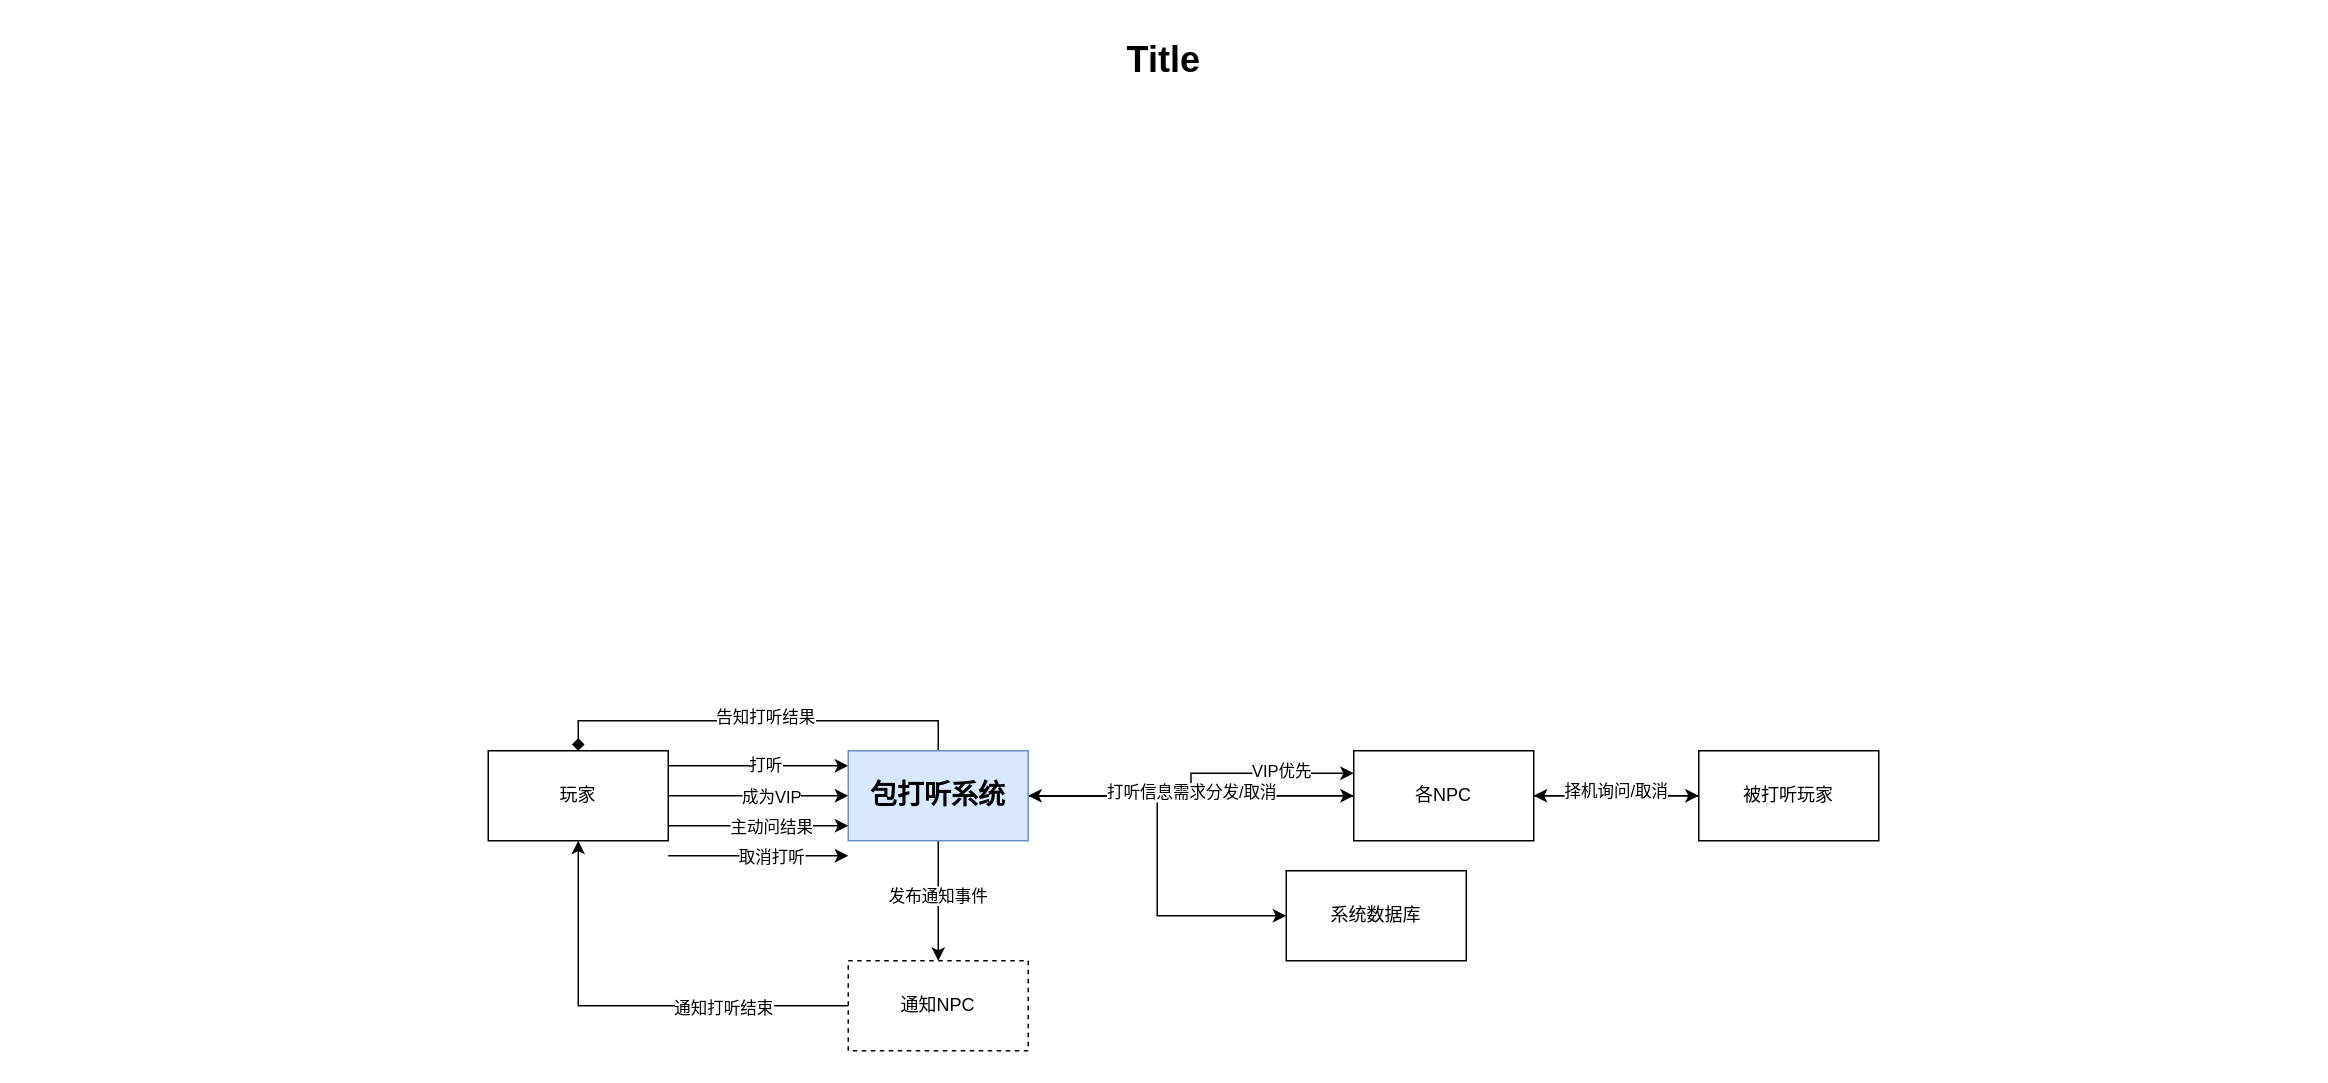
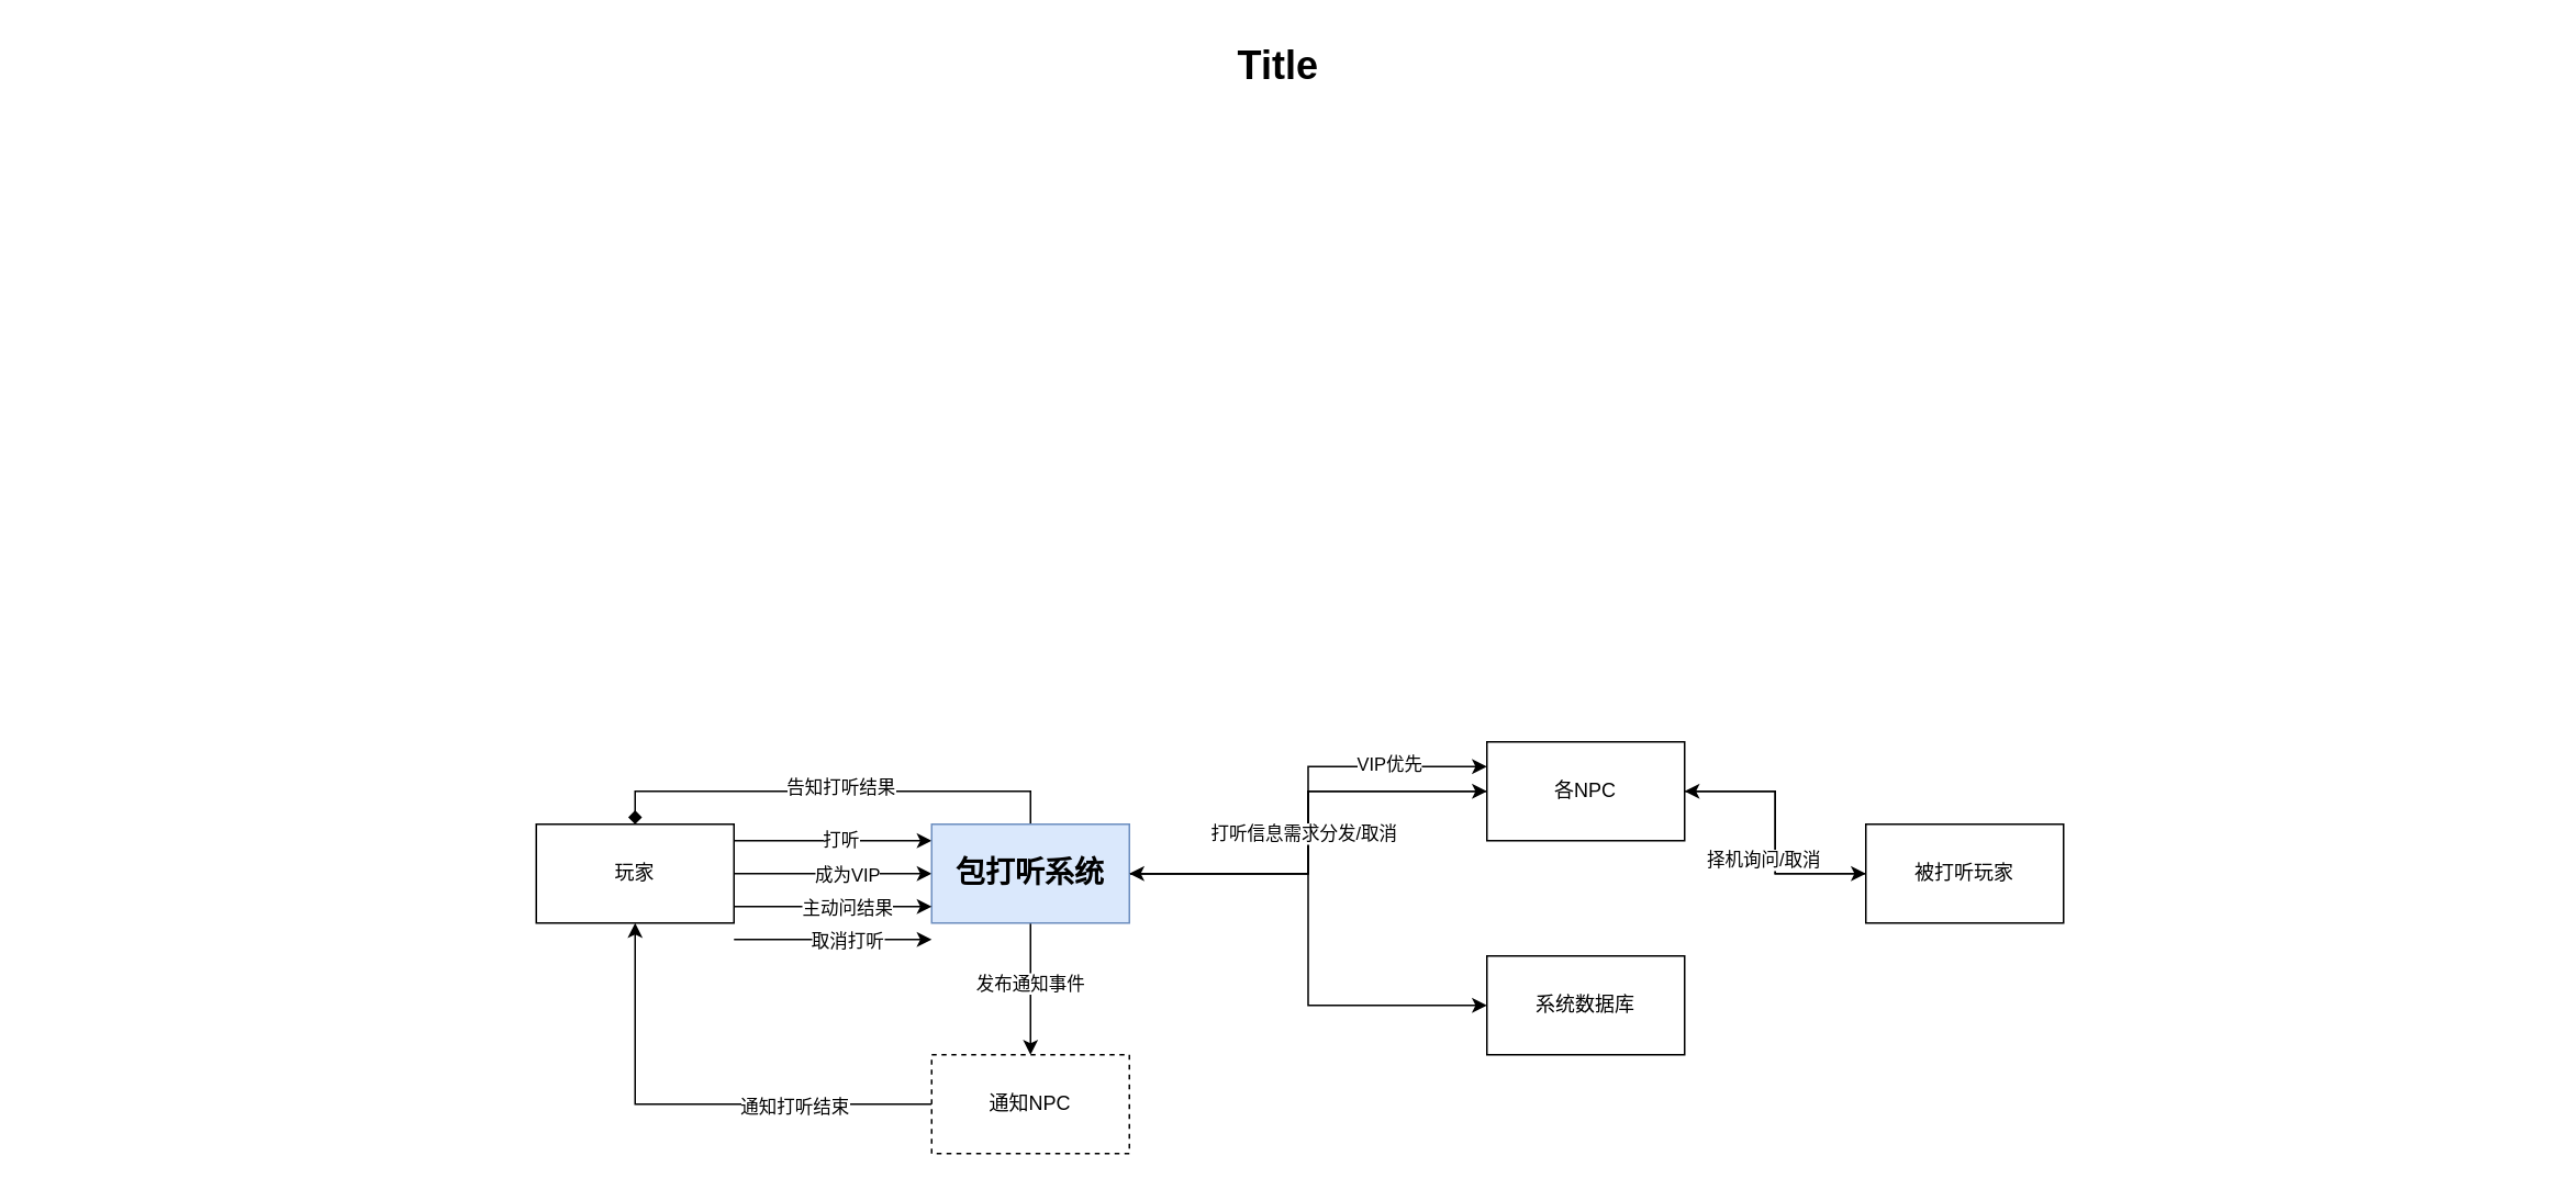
  <mxCell id="0" style=";html=1;" />
  <mxCell id="1" style=";html=1;" parent="0" />
  <mxCell id="2" value="Title" style="text;strokeColor=none;fillColor=none;html=1;fontSize=24;fontStyle=1;verticalAlign=middle;align=center;" parent="1" vertex="1"><mxGeometry x="20" y="20" width="1510" height="40" as="geometry" /></mxCell>
  <mxCell id="3" value="" style="edgeStyle=orthogonalEdgeStyle;rounded=0;orthogonalLoop=1;jettySize=auto;html=1;" edge="1" parent="1"><mxGeometry relative="1" as="geometry"><mxPoint x="445" y="510" as="sourcePoint" /><mxPoint x="565" y="510" as="targetPoint" /></mxGeometry></mxCell>
  <mxCell id="4" value="打听" style="edgeLabel;html=1;align=center;verticalAlign=middle;resizable=0;points=[];" vertex="1" connectable="0" parent="3"><mxGeometry x="0.067" y="1" relative="1" as="geometry"><mxPoint as="offset" /></mxGeometry></mxCell>
  <mxCell id="5" style="edgeStyle=orthogonalEdgeStyle;rounded=0;orthogonalLoop=1;jettySize=auto;html=1;" edge="1" parent="1"><mxGeometry relative="1" as="geometry"><mxPoint x="445" y="530" as="sourcePoint" /><mxPoint x="565" y="530" as="targetPoint" /></mxGeometry></mxCell>
  <mxCell id="6" value="成为VIP" style="edgeLabel;html=1;align=center;verticalAlign=middle;resizable=0;points=[];" vertex="1" connectable="0" parent="5"><mxGeometry x="0.133" relative="1" as="geometry"><mxPoint as="offset" /></mxGeometry></mxCell>
  <mxCell id="7" value="玩家" style="rounded=0;whiteSpace=wrap;html=1;" vertex="1" parent="1"><mxGeometry x="325" y="500" width="120" height="60" as="geometry" /></mxCell>
  <mxCell id="8" value="" style="edgeStyle=orthogonalEdgeStyle;rounded=0;orthogonalLoop=1;jettySize=auto;html=1;" edge="1" parent="1" source="16" target="20"><mxGeometry relative="1" as="geometry" /></mxCell>
  <mxCell id="9" value="" style="edgeStyle=orthogonalEdgeStyle;rounded=0;orthogonalLoop=1;jettySize=auto;html=1;" edge="1" parent="1" source="16" target="26"><mxGeometry relative="1" as="geometry" /></mxCell>
  <mxCell id="10" value="发布通知事件" style="edgeLabel;html=1;align=center;verticalAlign=middle;resizable=0;points=[];" vertex="1" connectable="0" parent="9"><mxGeometry x="-0.1" y="-1" relative="1" as="geometry"><mxPoint as="offset" /></mxGeometry></mxCell>
  <mxCell id="11" style="edgeStyle=orthogonalEdgeStyle;rounded=0;orthogonalLoop=1;jettySize=auto;html=1;entryX=0.5;entryY=0;entryDx=0;entryDy=0;endArrow=diamond;" edge="1" parent="1" source="16" target="7"><mxGeometry relative="1" as="geometry"><Array as="points"><mxPoint x="625" y="480" /><mxPoint x="385" y="480" /></Array></mxGeometry></mxCell>
  <mxCell id="12" value="告知打听结果" style="edgeLabel;html=1;align=center;verticalAlign=middle;resizable=0;points=[];" vertex="1" connectable="0" parent="11"><mxGeometry x="-0.029" y="-3" relative="1" as="geometry"><mxPoint as="offset" /></mxGeometry></mxCell>
  <mxCell id="13" style="edgeStyle=orthogonalEdgeStyle;rounded=0;orthogonalLoop=1;jettySize=auto;html=1;entryX=0;entryY=0.5;entryDx=0;entryDy=0;" edge="1" parent="1" source="16" target="27"><mxGeometry relative="1" as="geometry" /></mxCell>
  <mxCell id="14" style="edgeStyle=orthogonalEdgeStyle;rounded=0;orthogonalLoop=1;jettySize=auto;html=1;entryX=0;entryY=0.25;entryDx=0;entryDy=0;" edge="1" parent="1" source="16" target="20"><mxGeometry relative="1" as="geometry" /></mxCell>
  <mxCell id="15" value="VIP优先" style="edgeLabel;html=1;align=center;verticalAlign=middle;resizable=0;points=[];" vertex="1" connectable="0" parent="14"><mxGeometry x="0.577" y="2" relative="1" as="geometry"><mxPoint as="offset" /></mxGeometry></mxCell>
  <mxCell id="16" value="&lt;h2&gt;包打听系统&lt;/h2&gt;" style="whiteSpace=wrap;html=1;rounded=0;fillColor=#dae8fc;strokeColor=#6c8ebf;" vertex="1" parent="1"><mxGeometry x="565" y="500" width="120" height="60" as="geometry" /></mxCell>
  <mxCell id="17" value="" style="edgeStyle=orthogonalEdgeStyle;rounded=0;orthogonalLoop=1;jettySize=auto;html=1;" edge="1" parent="1" source="20" target="16"><mxGeometry relative="1" as="geometry" /></mxCell>
  <mxCell id="18" value="打听信息需求分发/取消" style="edgeLabel;html=1;align=center;verticalAlign=middle;resizable=0;points=[];" vertex="1" connectable="0" parent="17"><mxGeometry y="-3" relative="1" as="geometry"><mxPoint as="offset" /></mxGeometry></mxCell>
  <mxCell id="19" value="" style="edgeStyle=orthogonalEdgeStyle;rounded=0;orthogonalLoop=1;jettySize=auto;html=1;" edge="1" parent="1" source="20" target="23"><mxGeometry relative="1" as="geometry" /></mxCell>
- <mxCell id="20" value="各NPC" style="whiteSpace=wrap;html=1;rounded=0;" vertex="1" parent="1"><mxGeometry x="902" y="500" width="120" height="60" as="geometry" /></mxCell>
+ <mxCell id="20" value="各NPC" style="whiteSpace=wrap;html=1;rounded=0;" vertex="1" parent="1"><mxGeometry x="902" y="450" width="120" height="60" as="geometry" /></mxCell>
  <mxCell id="21" style="edgeStyle=orthogonalEdgeStyle;rounded=0;orthogonalLoop=1;jettySize=auto;html=1;" edge="1" parent="1" source="23" target="20"><mxGeometry relative="1" as="geometry" /></mxCell>
  <mxCell id="22" value="择机询问/取消" style="edgeLabel;html=1;align=center;verticalAlign=middle;resizable=0;points=[];" vertex="1" connectable="0" parent="21"><mxGeometry x="-0.2" y="-4" relative="1" as="geometry"><mxPoint x="-12" as="offset" /></mxGeometry></mxCell>
  <mxCell id="23" value="被打听玩家" style="whiteSpace=wrap;html=1;rounded=0;" vertex="1" parent="1"><mxGeometry x="1132" y="500" width="120" height="60" as="geometry" /></mxCell>
  <mxCell id="24" style="edgeStyle=orthogonalEdgeStyle;rounded=0;orthogonalLoop=1;jettySize=auto;html=1;" edge="1" parent="1" source="26" target="7"><mxGeometry relative="1" as="geometry" /></mxCell>
  <mxCell id="25" value="通知打听结束" style="edgeLabel;html=1;align=center;verticalAlign=middle;resizable=0;points=[];" vertex="1" connectable="0" parent="24"><mxGeometry x="-0.421" y="1" relative="1" as="geometry"><mxPoint as="offset" /></mxGeometry></mxCell>
  <mxCell id="26" value="通知NPC" style="whiteSpace=wrap;html=1;rounded=0;dashed=1;" vertex="1" parent="1"><mxGeometry x="565" y="640" width="120" height="60" as="geometry" /></mxCell>
- <mxCell id="27" value="系统数据库" style="whiteSpace=wrap;html=1;rounded=0;" vertex="1" parent="1"><mxGeometry x="857" y="580" width="120" height="60" as="geometry" /></mxCell>
+ <mxCell id="27" value="系统数据库" style="whiteSpace=wrap;html=1;rounded=0;" vertex="1" parent="1"><mxGeometry x="902" y="580" width="120" height="60" as="geometry" /></mxCell>
  <mxCell id="28" style="edgeStyle=orthogonalEdgeStyle;rounded=0;orthogonalLoop=1;jettySize=auto;html=1;" edge="1" parent="1"><mxGeometry relative="1" as="geometry"><mxPoint x="445" y="550" as="sourcePoint" /><mxPoint x="565" y="550" as="targetPoint" /></mxGeometry></mxCell>
  <mxCell id="29" value="主动问结果" style="edgeLabel;html=1;align=center;verticalAlign=middle;resizable=0;points=[];" vertex="1" connectable="0" parent="28"><mxGeometry x="0.133" relative="1" as="geometry"><mxPoint as="offset" /></mxGeometry></mxCell>
  <mxCell id="30" style="edgeStyle=orthogonalEdgeStyle;rounded=0;orthogonalLoop=1;jettySize=auto;html=1;" edge="1" parent="1"><mxGeometry relative="1" as="geometry"><mxPoint x="445" y="570" as="sourcePoint" /><mxPoint x="565" y="570" as="targetPoint" /><Array as="points"><mxPoint x="465" y="570" /><mxPoint x="465" y="570" /></Array></mxGeometry></mxCell>
  <mxCell id="31" value="取消打听" style="edgeLabel;html=1;align=center;verticalAlign=middle;resizable=0;points=[];" vertex="1" connectable="0" parent="30"><mxGeometry x="0.133" relative="1" as="geometry"><mxPoint as="offset" /></mxGeometry></mxCell>
